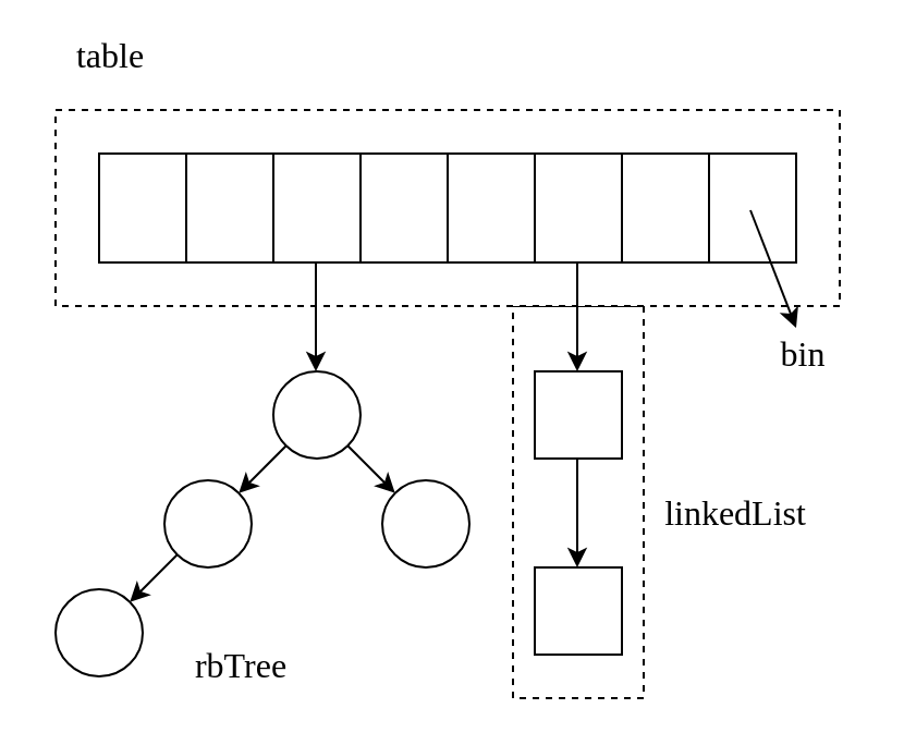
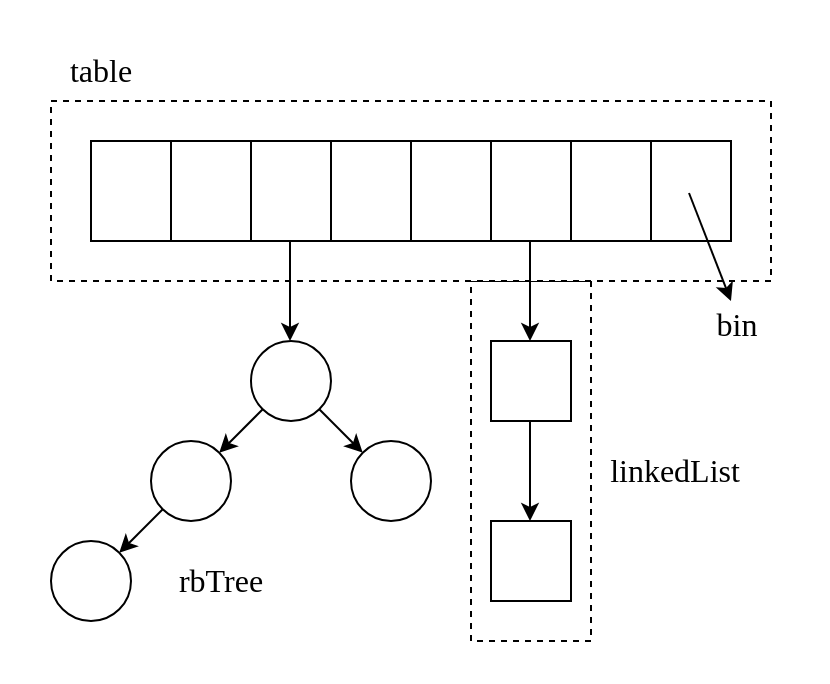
  <mxCell id="0" />
  <mxCell id="1" parent="0" />
  <mxCell id="2" value="" style="rounded=0;whiteSpace=wrap;html=1;dashed=1;strokeWidth=1;" parent="1" vertex="1"><mxGeometry x="235" y="140" width="60" height="180" as="geometry" /></mxCell>
  <mxCell id="3" value="" style="rounded=0;whiteSpace=wrap;html=1;dashed=1;strokeWidth=1;" parent="1" vertex="1"><mxGeometry x="25" y="50" width="360" height="90" as="geometry" /></mxCell>
  <mxCell id="4" value="" style="rounded=0;whiteSpace=wrap;html=1;" parent="1" vertex="1"><mxGeometry x="45" y="70" width="40" height="50" as="geometry" /></mxCell>
  <mxCell id="5" value="" style="rounded=0;whiteSpace=wrap;html=1;" parent="1" vertex="1"><mxGeometry x="85" y="70" width="40" height="50" as="geometry" /></mxCell>
  <mxCell id="6" value="" style="rounded=0;whiteSpace=wrap;html=1;" parent="1" vertex="1"><mxGeometry x="125" y="70" width="40" height="50" as="geometry" /></mxCell>
  <mxCell id="7" value="" style="rounded=0;whiteSpace=wrap;html=1;" parent="1" vertex="1"><mxGeometry x="165" y="70" width="40" height="50" as="geometry" /></mxCell>
  <mxCell id="8" value="" style="rounded=0;whiteSpace=wrap;html=1;" parent="1" vertex="1"><mxGeometry x="205" y="70" width="40" height="50" as="geometry" /></mxCell>
  <mxCell id="9" value="" style="rounded=0;whiteSpace=wrap;html=1;" parent="1" vertex="1"><mxGeometry x="325" y="70" width="40" height="50" as="geometry" /></mxCell>
  <mxCell id="10" value="" style="rounded=0;whiteSpace=wrap;html=1;" parent="1" vertex="1"><mxGeometry x="285" y="70" width="40" height="50" as="geometry" /></mxCell>
  <mxCell id="11" value="" style="rounded=0;whiteSpace=wrap;html=1;" parent="1" vertex="1"><mxGeometry x="245" y="70" width="40" height="50" as="geometry" /></mxCell>
  <mxCell id="12" value="" style="ellipse;whiteSpace=wrap;html=1;aspect=fixed;" parent="1" vertex="1"><mxGeometry x="125" y="170" width="40" height="40" as="geometry" /></mxCell>
  <mxCell id="13" value="" style="endArrow=classic;html=1;rounded=0;" parent="1" edge="1"><mxGeometry width="50" height="50" relative="1" as="geometry"><mxPoint x="144.5" y="120" as="sourcePoint" /><mxPoint x="144.5" y="170" as="targetPoint" /></mxGeometry></mxCell>
  <mxCell id="14" value="" style="ellipse;whiteSpace=wrap;html=1;aspect=fixed;" parent="1" vertex="1"><mxGeometry x="75" y="220" width="40" height="40" as="geometry" /></mxCell>
  <mxCell id="15" value="" style="ellipse;whiteSpace=wrap;html=1;aspect=fixed;" parent="1" vertex="1"><mxGeometry x="175" y="220" width="40" height="40" as="geometry" /></mxCell>
  <mxCell id="16" value="" style="endArrow=classic;html=1;rounded=0;exitX=0;exitY=1;exitDx=0;exitDy=0;entryX=1;entryY=0;entryDx=0;entryDy=0;" parent="1" source="12" target="14" edge="1"><mxGeometry width="50" height="50" relative="1" as="geometry"><mxPoint x="355" y="160" as="sourcePoint" /><mxPoint x="405" y="110" as="targetPoint" /></mxGeometry></mxCell>
  <mxCell id="17" value="" style="endArrow=classic;html=1;rounded=0;exitX=1;exitY=1;exitDx=0;exitDy=0;entryX=0;entryY=0;entryDx=0;entryDy=0;" parent="1" source="12" target="15" edge="1"><mxGeometry width="50" height="50" relative="1" as="geometry"><mxPoint x="355" y="160" as="sourcePoint" /><mxPoint x="405" y="110" as="targetPoint" /></mxGeometry></mxCell>
  <mxCell id="18" value="" style="rounded=0;whiteSpace=wrap;html=1;" parent="1" vertex="1"><mxGeometry x="245" y="170" width="40" height="40" as="geometry" /></mxCell>
  <mxCell id="19" value="" style="endArrow=classic;html=1;rounded=0;" parent="1" edge="1"><mxGeometry width="50" height="50" relative="1" as="geometry"><mxPoint x="264.5" y="120" as="sourcePoint" /><mxPoint x="264.5" y="170" as="targetPoint" /></mxGeometry></mxCell>
  <mxCell id="20" value="" style="rounded=0;whiteSpace=wrap;html=1;" parent="1" vertex="1"><mxGeometry x="245" y="260" width="40" height="40" as="geometry" /></mxCell>
  <mxCell id="21" value="" style="endArrow=classic;html=1;rounded=0;" parent="1" edge="1"><mxGeometry width="50" height="50" relative="1" as="geometry"><mxPoint x="264.5" y="210" as="sourcePoint" /><mxPoint x="264.5" y="260" as="targetPoint" /></mxGeometry></mxCell>
  <mxCell id="22" value="" style="ellipse;whiteSpace=wrap;html=1;aspect=fixed;" parent="1" vertex="1"><mxGeometry x="25" y="270" width="40" height="40" as="geometry" /></mxCell>
  <mxCell id="23" value="" style="endArrow=classic;html=1;rounded=0;exitX=0;exitY=1;exitDx=0;exitDy=0;entryX=1;entryY=0;entryDx=0;entryDy=0;" parent="1" target="22" edge="1"><mxGeometry width="50" height="50" relative="1" as="geometry"><mxPoint x="81" y="254" as="sourcePoint" /><mxPoint x="355" y="160" as="targetPoint" /></mxGeometry></mxCell>
- <mxCell id="24" value="&lt;font style=&quot;font-size: 16px;&quot; face=&quot;Verdana&quot;&gt;table&lt;/font&gt;" style="text;html=1;align=center;verticalAlign=middle;resizable=0;points=[];autosize=1;strokeColor=none;fillColor=none;" parent="1" vertex="1"><mxGeometry x="20" y="10" width="60" height="30" as="geometry" /></mxCell>
- <mxCell id="25" value="&lt;font style=&quot;font-size: 16px;&quot; face=&quot;Verdana&quot;&gt;rbTree&lt;/font&gt;" style="text;html=1;align=center;verticalAlign=middle;resizable=0;points=[];autosize=1;strokeColor=none;fillColor=none;" parent="1" vertex="1"><mxGeometry x="75" y="290" width="70" height="30" as="geometry" /></mxCell>
+ <mxCell id="24" value="&lt;font style=&quot;font-size: 16px;&quot; face=&quot;Verdana&quot;&gt;table&lt;/font&gt;" style="text;html=1;align=center;verticalAlign=middle;resizable=0;points=[];autosize=1;strokeColor=none;fillColor=none;" parent="1" vertex="1"><mxGeometry x="20" y="20" width="60" height="30" as="geometry" /></mxCell>
+ <mxCell id="25" value="&lt;font style=&quot;font-size: 16px;&quot; face=&quot;Verdana&quot;&gt;rbTree&lt;/font&gt;" style="text;html=1;align=center;verticalAlign=middle;resizable=0;points=[];autosize=1;strokeColor=none;fillColor=none;" parent="1" vertex="1"><mxGeometry x="75" y="275" width="70" height="30" as="geometry" /></mxCell>
  <mxCell id="26" value="&lt;font style=&quot;font-size: 16px;&quot; face=&quot;Verdana&quot;&gt;linkedList&lt;/font&gt;" style="text;html=1;align=center;verticalAlign=middle;resizable=0;points=[];autosize=1;strokeColor=none;fillColor=none;" parent="1" vertex="1"><mxGeometry x="287" y="220" width="100" height="30" as="geometry" /></mxCell>
  <mxCell id="27" value="" style="endArrow=classic;html=1;rounded=0;" edge="1" parent="1"><mxGeometry width="50" height="50" relative="1" as="geometry"><mxPoint x="344" y="96" as="sourcePoint" /><mxPoint x="365" y="150" as="targetPoint" /></mxGeometry></mxCell>
  <mxCell id="28" value="&lt;font style=&quot;font-size: 16px;&quot; face=&quot;Verdana&quot;&gt;bin&lt;/font&gt;" style="text;html=1;align=center;verticalAlign=middle;resizable=0;points=[];autosize=1;strokeColor=none;fillColor=none;" vertex="1" parent="1"><mxGeometry x="343" y="147" width="50" height="30" as="geometry" /></mxCell>
